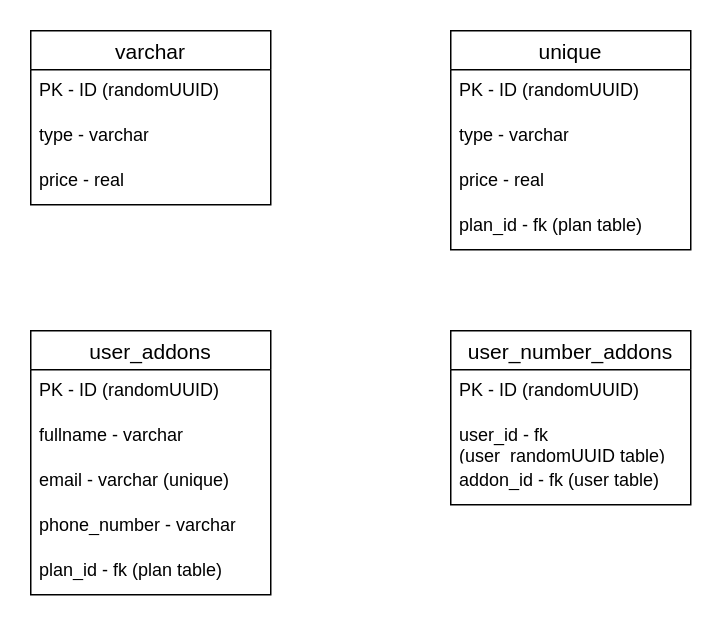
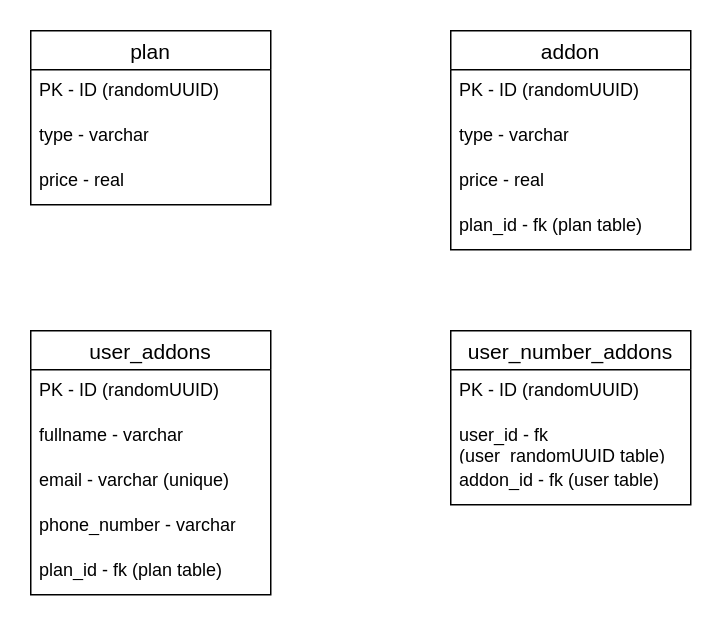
  <mxCell id="0" />
  <mxCell id="1" parent="0" />
- <mxCell id="2" value="varchar" style="swimlane;fontStyle=0;childLayout=stackLayout;horizontal=1;startSize=26;horizontalStack=0;resizeParent=1;resizeParentMax=0;resizeLast=0;collapsible=1;marginBottom=0;align=center;fontSize=14;" vertex="1" parent="1"><mxGeometry x="20" y="20" width="160" height="116" as="geometry" /></mxCell>
+ <mxCell id="2" value="plan" style="swimlane;fontStyle=0;childLayout=stackLayout;horizontal=1;startSize=26;horizontalStack=0;resizeParent=1;resizeParentMax=0;resizeLast=0;collapsible=1;marginBottom=0;align=center;fontSize=14;" vertex="1" parent="1"><mxGeometry x="20" y="20" width="160" height="116" as="geometry" /></mxCell>
  <mxCell id="3" value="PK - ID (randomUUID)" style="text;strokeColor=none;fillColor=none;spacingLeft=4;spacingRight=4;overflow=hidden;rotatable=0;points=[[0,0.5],[1,0.5]];portConstraint=eastwest;fontSize=12;whiteSpace=wrap;html=1;" vertex="1" parent="2"><mxGeometry y="26" width="160" height="30" as="geometry" /></mxCell>
  <mxCell id="4" value="&lt;div&gt;type - varchar&lt;/div&gt;&lt;div&gt;&lt;br&gt;&lt;/div&gt;" style="text;strokeColor=none;fillColor=none;spacingLeft=4;spacingRight=4;overflow=hidden;rotatable=0;points=[[0,0.5],[1,0.5]];portConstraint=eastwest;fontSize=12;whiteSpace=wrap;html=1;" vertex="1" parent="2"><mxGeometry y="56" width="160" height="30" as="geometry" /></mxCell>
  <mxCell id="5" value="price - real" style="text;strokeColor=none;fillColor=none;spacingLeft=4;spacingRight=4;overflow=hidden;rotatable=0;points=[[0,0.5],[1,0.5]];portConstraint=eastwest;fontSize=12;whiteSpace=wrap;html=1;" vertex="1" parent="2"><mxGeometry y="86" width="160" height="30" as="geometry" /></mxCell>
- <mxCell id="6" value="unique" style="swimlane;fontStyle=0;childLayout=stackLayout;horizontal=1;startSize=26;horizontalStack=0;resizeParent=1;resizeParentMax=0;resizeLast=0;collapsible=1;marginBottom=0;align=center;fontSize=14;" vertex="1" parent="1"><mxGeometry x="300" y="20" width="160" height="146" as="geometry" /></mxCell>
+ <mxCell id="6" value="addon" style="swimlane;fontStyle=0;childLayout=stackLayout;horizontal=1;startSize=26;horizontalStack=0;resizeParent=1;resizeParentMax=0;resizeLast=0;collapsible=1;marginBottom=0;align=center;fontSize=14;" vertex="1" parent="1"><mxGeometry x="300" y="20" width="160" height="146" as="geometry" /></mxCell>
  <mxCell id="7" value="PK - ID (randomUUID)" style="text;strokeColor=none;fillColor=none;spacingLeft=4;spacingRight=4;overflow=hidden;rotatable=0;points=[[0,0.5],[1,0.5]];portConstraint=eastwest;fontSize=12;whiteSpace=wrap;html=1;" vertex="1" parent="6"><mxGeometry y="26" width="160" height="30" as="geometry" /></mxCell>
  <mxCell id="8" value="&lt;div&gt;type - varchar&lt;/div&gt;&lt;div&gt;&lt;br&gt;&lt;/div&gt;" style="text;strokeColor=none;fillColor=none;spacingLeft=4;spacingRight=4;overflow=hidden;rotatable=0;points=[[0,0.5],[1,0.5]];portConstraint=eastwest;fontSize=12;whiteSpace=wrap;html=1;" vertex="1" parent="6"><mxGeometry y="56" width="160" height="30" as="geometry" /></mxCell>
  <mxCell id="9" value="price - real" style="text;strokeColor=none;fillColor=none;spacingLeft=4;spacingRight=4;overflow=hidden;rotatable=0;points=[[0,0.5],[1,0.5]];portConstraint=eastwest;fontSize=12;whiteSpace=wrap;html=1;" vertex="1" parent="6"><mxGeometry y="86" width="160" height="30" as="geometry" /></mxCell>
  <mxCell id="10" value="&lt;div&gt;plan_id - fk (plan table)&lt;/div&gt;" style="text;strokeColor=none;fillColor=none;spacingLeft=4;spacingRight=4;overflow=hidden;rotatable=0;points=[[0,0.5],[1,0.5]];portConstraint=eastwest;fontSize=12;whiteSpace=wrap;html=1;" vertex="1" parent="6"><mxGeometry y="116" width="160" height="30" as="geometry" /></mxCell>
  <mxCell id="11" value="user_addons" style="swimlane;fontStyle=0;childLayout=stackLayout;horizontal=1;startSize=26;horizontalStack=0;resizeParent=1;resizeParentMax=0;resizeLast=0;collapsible=1;marginBottom=0;align=center;fontSize=14;" vertex="1" parent="1"><mxGeometry x="20" y="220" width="160" height="176" as="geometry" /></mxCell>
  <mxCell id="12" value="PK - ID (randomUUID)" style="text;strokeColor=none;fillColor=none;spacingLeft=4;spacingRight=4;overflow=hidden;rotatable=0;points=[[0,0.5],[1,0.5]];portConstraint=eastwest;fontSize=12;whiteSpace=wrap;html=1;" vertex="1" parent="11"><mxGeometry y="26" width="160" height="30" as="geometry" /></mxCell>
  <mxCell id="13" value="fullname - varchar" style="text;strokeColor=none;fillColor=none;spacingLeft=4;spacingRight=4;overflow=hidden;rotatable=0;points=[[0,0.5],[1,0.5]];portConstraint=eastwest;fontSize=12;whiteSpace=wrap;html=1;" vertex="1" parent="11"><mxGeometry y="56" width="160" height="30" as="geometry" /></mxCell>
  <mxCell id="14" value="email - varchar (unique)" style="text;strokeColor=none;fillColor=none;spacingLeft=4;spacingRight=4;overflow=hidden;rotatable=0;points=[[0,0.5],[1,0.5]];portConstraint=eastwest;fontSize=12;whiteSpace=wrap;html=1;" vertex="1" parent="11"><mxGeometry y="86" width="160" height="30" as="geometry" /></mxCell>
  <mxCell id="15" value="&lt;div&gt;phone_number - varchar&lt;/div&gt;" style="text;strokeColor=none;fillColor=none;spacingLeft=4;spacingRight=4;overflow=hidden;rotatable=0;points=[[0,0.5],[1,0.5]];portConstraint=eastwest;fontSize=12;whiteSpace=wrap;html=1;" vertex="1" parent="11"><mxGeometry y="116" width="160" height="30" as="geometry" /></mxCell>
  <mxCell id="16" value="&lt;div&gt;plan_id - fk (plan table)&lt;/div&gt;" style="text;strokeColor=none;fillColor=none;spacingLeft=4;spacingRight=4;overflow=hidden;rotatable=0;points=[[0,0.5],[1,0.5]];portConstraint=eastwest;fontSize=12;whiteSpace=wrap;html=1;" vertex="1" parent="11"><mxGeometry y="146" width="160" height="30" as="geometry" /></mxCell>
  <mxCell id="17" value="user_number_addons" style="swimlane;fontStyle=0;childLayout=stackLayout;horizontal=1;startSize=26;horizontalStack=0;resizeParent=1;resizeParentMax=0;resizeLast=0;collapsible=1;marginBottom=0;align=center;fontSize=14;" vertex="1" parent="1"><mxGeometry x="300" y="220" width="160" height="116" as="geometry" /></mxCell>
  <mxCell id="18" value="PK - ID (randomUUID)" style="text;strokeColor=none;fillColor=none;spacingLeft=4;spacingRight=4;overflow=hidden;rotatable=0;points=[[0,0.5],[1,0.5]];portConstraint=eastwest;fontSize=12;whiteSpace=wrap;html=1;" vertex="1" parent="17"><mxGeometry y="26" width="160" height="30" as="geometry" /></mxCell>
  <mxCell id="19" value="&lt;div&gt;user_id - fk (user_randomUUID table)&lt;/div&gt;" style="text;strokeColor=none;fillColor=none;spacingLeft=4;spacingRight=4;overflow=hidden;rotatable=0;points=[[0,0.5],[1,0.5]];portConstraint=eastwest;fontSize=12;whiteSpace=wrap;html=1;" vertex="1" parent="17"><mxGeometry y="56" width="160" height="30" as="geometry" /></mxCell>
  <mxCell id="20" value="addon_id - fk (user table)" style="text;strokeColor=none;fillColor=none;spacingLeft=4;spacingRight=4;overflow=hidden;rotatable=0;points=[[0,0.5],[1,0.5]];portConstraint=eastwest;fontSize=12;whiteSpace=wrap;html=1;" vertex="1" parent="17"><mxGeometry y="86" width="160" height="30" as="geometry" /></mxCell>
